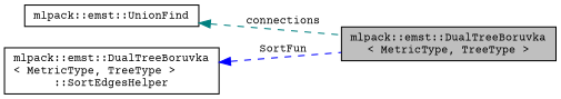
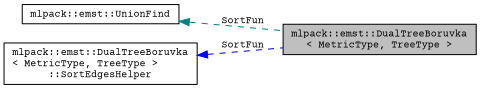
  digraph {
    rankdir=LR
    fontname="Courier Prime"
    node [color=black fillcolor=white fontname="Courier Prime" fontsize=10 shape=record style=filled]
    edge [dir=back fontname="Courier Prime" fontsize=10 labelfontname=Helvetica labelfontsize=10 style=dashed]
    n1 [fillcolor=grey75 fontcolor=black height=0.2 label="mlpack::emst::DualTreeBoruvka\l\< MetricType, TreeType \>" width=0.4]
    n2 [height=0.2 label="mlpack::emst::UnionFind" width=0.4]
    n3 [height=0.2 label="mlpack::emst::DualTreeBoruvka\l\< MetricType, TreeType \>\l::SortEdgesHelper" width=0.4]
-   n2 -> n1 [color=teal label=" connections"]
+   n2 -> n1 [color=teal label=" SortFun"]
    n3 -> n1 [color=blue label=" SortFun"]
  }
